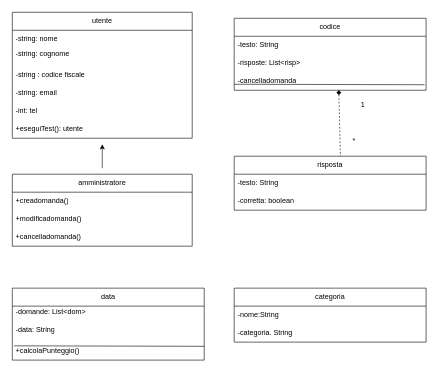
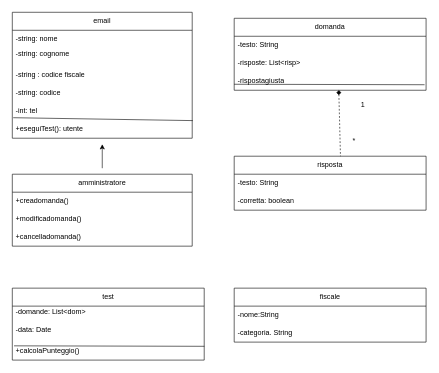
  <mxCell id="0" />
  <mxCell id="1" parent="0" />
- <mxCell id="2" value="utente" style="swimlane;fontStyle=0;childLayout=stackLayout;horizontal=1;startSize=30;horizontalStack=0;resizeParent=1;resizeParentMax=0;resizeLast=0;collapsible=1;marginBottom=0;whiteSpace=wrap;html=1;" vertex="1" parent="1"><mxGeometry x="20" y="20" width="300" height="210" as="geometry" /></mxCell>
+ <mxCell id="2" value="email" style="swimlane;fontStyle=0;childLayout=stackLayout;horizontal=1;startSize=30;horizontalStack=0;resizeParent=1;resizeParentMax=0;resizeLast=0;collapsible=1;marginBottom=0;whiteSpace=wrap;html=1;" vertex="1" parent="1"><mxGeometry x="20" y="20" width="300" height="210" as="geometry" /></mxCell>
  <mxCell id="3" value="-string: nome" style="text;strokeColor=none;fillColor=none;align=left;verticalAlign=middle;spacingLeft=4;spacingRight=4;overflow=hidden;points=[[0,0.5],[1,0.5]];portConstraint=eastwest;rotatable=0;whiteSpace=wrap;html=1;" vertex="1" parent="2"><mxGeometry y="30" width="300" height="30" as="geometry" /></mxCell>
  <mxCell id="4" value="-string: cognome&lt;div&gt;&lt;span style=&quot;color: rgba(0, 0, 0, 0); font-family: monospace; font-size: 0px; text-wrap-mode: nowrap;&quot;&gt;%3CmxGraphModel%3E%3Croot%3E%3CmxCell%20id%3D%220%22%2F%3E%3CmxCell%20id%3D%221%22%20parent%3D%220%22%2F%3E%3CmxCell%20id%3D%222%22%20value%3D%22Item%203%22%20style%3D%22text%3BstrokeColor%3Dnone%3BfillColor%3Dnone%3Balign%3Dleft%3BverticalAlign%3Dmiddle%3BspacingLeft%3D4%3BspacingRight%3D4%3Boverflow%3Dhidden%3Bpoints%3D%5B%5B0%2C0.5%5D%2C%5B1%2C0.5%5D%5D%3BportConstraint%3Deastwest%3Brotatable%3D0%3BwhiteSpace%3Dwrap%3Bhtml%3D1%3B%22%20vertex%3D%221%22%20parent%3D%221%22%3E%3CmxGeometry%20x%3D%2290%22%20y%3D%22170%22%20width%3D%22300%22%20height%3D%2230%22%20as%3D%22geometry%22%2F%3E%3C%2FmxCell%3E%3C%2Froot%3E%3C%2FmxGraphModel%3E&lt;/span&gt;&lt;/div&gt;" style="text;strokeColor=none;fillColor=none;align=left;verticalAlign=middle;spacingLeft=4;spacingRight=4;overflow=hidden;points=[[0,0.5],[1,0.5]];portConstraint=eastwest;rotatable=0;whiteSpace=wrap;html=1;" vertex="1" parent="2"><mxGeometry y="60" width="300" height="30" as="geometry" /></mxCell>
  <mxCell id="5" value="-string : codice fiscale" style="text;strokeColor=none;fillColor=none;align=left;verticalAlign=middle;spacingLeft=4;spacingRight=4;overflow=hidden;points=[[0,0.5],[1,0.5]];portConstraint=eastwest;rotatable=0;whiteSpace=wrap;html=1;" vertex="1" parent="2"><mxGeometry y="90" width="300" height="30" as="geometry" /></mxCell>
- <mxCell id="6" value="-string: email" style="text;strokeColor=none;fillColor=none;align=left;verticalAlign=middle;spacingLeft=4;spacingRight=4;overflow=hidden;points=[[0,0.5],[1,0.5]];portConstraint=eastwest;rotatable=0;whiteSpace=wrap;html=1;" vertex="1" parent="2"><mxGeometry y="120" width="300" height="30" as="geometry" /></mxCell>
+ <mxCell id="6" value="-string: codice" style="text;strokeColor=none;fillColor=none;align=left;verticalAlign=middle;spacingLeft=4;spacingRight=4;overflow=hidden;points=[[0,0.5],[1,0.5]];portConstraint=eastwest;rotatable=0;whiteSpace=wrap;html=1;" vertex="1" parent="2"><mxGeometry y="120" width="300" height="30" as="geometry" /></mxCell>
  <mxCell id="7" value="-int: tel" style="text;strokeColor=none;fillColor=none;align=left;verticalAlign=middle;spacingLeft=4;spacingRight=4;overflow=hidden;points=[[0,0.5],[1,0.5]];portConstraint=eastwest;rotatable=0;whiteSpace=wrap;html=1;" vertex="1" parent="2"><mxGeometry y="150" width="300" height="30" as="geometry" /></mxCell>
  <mxCell id="8" value="+eseguiTest(): utente" style="text;strokeColor=none;fillColor=none;align=left;verticalAlign=middle;spacingLeft=4;spacingRight=4;overflow=hidden;points=[[0,0.5],[1,0.5]];portConstraint=eastwest;rotatable=0;whiteSpace=wrap;html=1;" vertex="1" parent="2"><mxGeometry y="180" width="300" height="30" as="geometry" /></mxCell>
+ <mxCell id="9" value="" style="endArrow=none;html=1;rounded=0;exitX=0.005;exitY=0.86;exitDx=0;exitDy=0;exitPerimeter=0;entryX=1.003;entryY=0.02;entryDx=0;entryDy=0;entryPerimeter=0;" edge="1" parent="2" source="7" target="8"><mxGeometry width="50" height="50" relative="1" as="geometry"><mxPoint x="300" y="190" as="sourcePoint" /><mxPoint x="350" y="140" as="targetPoint" /></mxGeometry></mxCell>
  <mxCell id="10" value="" style="endArrow=classic;html=1;rounded=0;" edge="1" parent="1"><mxGeometry width="50" height="50" relative="1" as="geometry"><mxPoint x="170" y="280" as="sourcePoint" /><mxPoint x="170" y="240" as="targetPoint" /></mxGeometry></mxCell>
  <mxCell id="11" value="amministratore" style="swimlane;fontStyle=0;childLayout=stackLayout;horizontal=1;startSize=30;horizontalStack=0;resizeParent=1;resizeParentMax=0;resizeLast=0;collapsible=1;marginBottom=0;whiteSpace=wrap;html=1;" vertex="1" parent="1"><mxGeometry x="20" y="290" width="300" height="120" as="geometry" /></mxCell>
  <mxCell id="12" value="+creadomanda()" style="text;strokeColor=none;fillColor=none;align=left;verticalAlign=middle;spacingLeft=4;spacingRight=4;overflow=hidden;points=[[0,0.5],[1,0.5]];portConstraint=eastwest;rotatable=0;whiteSpace=wrap;html=1;" vertex="1" parent="11"><mxGeometry y="30" width="300" height="30" as="geometry" /></mxCell>
  <mxCell id="13" value="+modificadomanda()" style="text;strokeColor=none;fillColor=none;align=left;verticalAlign=middle;spacingLeft=4;spacingRight=4;overflow=hidden;points=[[0,0.5],[1,0.5]];portConstraint=eastwest;rotatable=0;whiteSpace=wrap;html=1;" vertex="1" parent="11"><mxGeometry y="60" width="300" height="30" as="geometry" /></mxCell>
  <mxCell id="14" value="+cancelladomanda()" style="text;strokeColor=none;fillColor=none;align=left;verticalAlign=middle;spacingLeft=4;spacingRight=4;overflow=hidden;points=[[0,0.5],[1,0.5]];portConstraint=eastwest;rotatable=0;whiteSpace=wrap;html=1;" vertex="1" parent="11"><mxGeometry y="90" width="300" height="30" as="geometry" /></mxCell>
- <mxCell id="15" value="data" style="swimlane;fontStyle=0;childLayout=stackLayout;horizontal=1;startSize=30;horizontalStack=0;resizeParent=1;resizeParentMax=0;resizeLast=0;collapsible=1;marginBottom=0;whiteSpace=wrap;html=1;" vertex="1" parent="1"><mxGeometry x="20" y="480" width="320" height="120" as="geometry" /></mxCell>
+ <mxCell id="15" value="test" style="swimlane;fontStyle=0;childLayout=stackLayout;horizontal=1;startSize=30;horizontalStack=0;resizeParent=1;resizeParentMax=0;resizeLast=0;collapsible=1;marginBottom=0;whiteSpace=wrap;html=1;" vertex="1" parent="1"><mxGeometry x="20" y="480" width="320" height="120" as="geometry" /></mxCell>
  <mxCell id="16" value="-domande: List&amp;lt;dom&amp;gt;&lt;div&gt;&lt;br&gt;&lt;/div&gt;" style="text;strokeColor=none;fillColor=none;align=left;verticalAlign=middle;spacingLeft=4;spacingRight=4;overflow=hidden;points=[[0,0.5],[1,0.5]];portConstraint=eastwest;rotatable=0;whiteSpace=wrap;html=1;" vertex="1" parent="15"><mxGeometry y="30" width="320" height="30" as="geometry" /></mxCell>
- <mxCell id="17" value="-data: String&lt;div&gt;&lt;br&gt;&lt;/div&gt;" style="text;strokeColor=none;fillColor=none;align=left;verticalAlign=middle;spacingLeft=4;spacingRight=4;overflow=hidden;points=[[0,0.5],[1,0.5]];portConstraint=eastwest;rotatable=0;whiteSpace=wrap;html=1;" vertex="1" parent="15"><mxGeometry y="60" width="320" height="30" as="geometry" /></mxCell>
+ <mxCell id="17" value="-data: Date&lt;div&gt;&lt;br&gt;&lt;/div&gt;" style="text;strokeColor=none;fillColor=none;align=left;verticalAlign=middle;spacingLeft=4;spacingRight=4;overflow=hidden;points=[[0,0.5],[1,0.5]];portConstraint=eastwest;rotatable=0;whiteSpace=wrap;html=1;" vertex="1" parent="15"><mxGeometry y="60" width="320" height="30" as="geometry" /></mxCell>
  <mxCell id="18" value="+calcolaPunteggio()" style="text;strokeColor=none;fillColor=none;align=left;verticalAlign=middle;spacingLeft=4;spacingRight=4;overflow=hidden;points=[[0,0.5],[1,0.5]];portConstraint=eastwest;rotatable=0;whiteSpace=wrap;html=1;" vertex="1" parent="15"><mxGeometry y="90" width="320" height="30" as="geometry" /></mxCell>
  <mxCell id="19" value="" style="endArrow=none;html=1;rounded=0;entryX=0.009;entryY=0.207;entryDx=0;entryDy=0;entryPerimeter=0;exitX=1.001;exitY=0.233;exitDx=0;exitDy=0;exitPerimeter=0;" edge="1" parent="15" source="18" target="18"><mxGeometry width="50" height="50" relative="1" as="geometry"><mxPoint x="-90" y="210" as="sourcePoint" /><mxPoint x="-40" y="160" as="targetPoint" /></mxGeometry></mxCell>
- <mxCell id="20" value="codice" style="swimlane;fontStyle=0;childLayout=stackLayout;horizontal=1;startSize=30;horizontalStack=0;resizeParent=1;resizeParentMax=0;resizeLast=0;collapsible=1;marginBottom=0;whiteSpace=wrap;html=1;" vertex="1" parent="1"><mxGeometry x="390" y="30" width="320" height="120" as="geometry" /></mxCell>
+ <mxCell id="20" value="domanda" style="swimlane;fontStyle=0;childLayout=stackLayout;horizontal=1;startSize=30;horizontalStack=0;resizeParent=1;resizeParentMax=0;resizeLast=0;collapsible=1;marginBottom=0;whiteSpace=wrap;html=1;" vertex="1" parent="1"><mxGeometry x="390" y="30" width="320" height="120" as="geometry" /></mxCell>
  <mxCell id="21" value="-testo: String" style="text;strokeColor=none;fillColor=none;align=left;verticalAlign=middle;spacingLeft=4;spacingRight=4;overflow=hidden;points=[[0,0.5],[1,0.5]];portConstraint=eastwest;rotatable=0;whiteSpace=wrap;html=1;" vertex="1" parent="20"><mxGeometry y="30" width="320" height="30" as="geometry" /></mxCell>
  <mxCell id="22" value="-risposte: List&amp;lt;risp&amp;gt;" style="text;strokeColor=none;fillColor=none;align=left;verticalAlign=middle;spacingLeft=4;spacingRight=4;overflow=hidden;points=[[0,0.5],[1,0.5]];portConstraint=eastwest;rotatable=0;whiteSpace=wrap;html=1;" vertex="1" parent="20"><mxGeometry y="60" width="320" height="30" as="geometry" /></mxCell>
- <mxCell id="23" value="-cancelladomanda" style="text;strokeColor=none;fillColor=none;align=left;verticalAlign=middle;spacingLeft=4;spacingRight=4;overflow=hidden;points=[[0,0.5],[1,0.5]];portConstraint=eastwest;rotatable=0;whiteSpace=wrap;html=1;" vertex="1" parent="20"><mxGeometry y="90" width="320" height="30" as="geometry" /></mxCell>
+ <mxCell id="23" value="-rispostagiusta" style="text;strokeColor=none;fillColor=none;align=left;verticalAlign=middle;spacingLeft=4;spacingRight=4;overflow=hidden;points=[[0,0.5],[1,0.5]];portConstraint=eastwest;rotatable=0;whiteSpace=wrap;html=1;" vertex="1" parent="20"><mxGeometry y="90" width="320" height="30" as="geometry" /></mxCell>
  <mxCell id="24" value="" style="endArrow=none;html=1;rounded=0;entryX=0.009;entryY=0.207;entryDx=0;entryDy=0;entryPerimeter=0;exitX=1.001;exitY=0.233;exitDx=0;exitDy=0;exitPerimeter=0;" edge="1" parent="20"><mxGeometry width="50" height="50" relative="1" as="geometry"><mxPoint x="317.44" y="110.78" as="sourcePoint" /><mxPoint x="1.092e-13" y="110.0" as="targetPoint" /></mxGeometry></mxCell>
  <mxCell id="25" value="" style="endArrow=diamond;dashed=1;html=1;rounded=0;entryX=0.545;entryY=0.993;entryDx=0;entryDy=0;entryPerimeter=0;exitX=0.554;exitY=0.022;exitDx=0;exitDy=0;exitPerimeter=0;" edge="1" parent="1" source="28" target="23"><mxGeometry width="50" height="50" relative="1" as="geometry"><mxPoint x="574" y="490" as="sourcePoint" /><mxPoint x="370" y="190" as="targetPoint" /></mxGeometry></mxCell>
  <mxCell id="26" value="1" style="text;html=1;align=center;verticalAlign=middle;whiteSpace=wrap;rounded=0;" vertex="1" parent="1"><mxGeometry x="575" y="160" width="60" height="30" as="geometry" /></mxCell>
  <mxCell id="27" value="*" style="text;html=1;align=center;verticalAlign=middle;whiteSpace=wrap;rounded=0;" vertex="1" parent="1"><mxGeometry x="560" y="220" width="60" height="30" as="geometry" /></mxCell>
  <mxCell id="28" value="risposta" style="swimlane;fontStyle=0;childLayout=stackLayout;horizontal=1;startSize=30;horizontalStack=0;resizeParent=1;resizeParentMax=0;resizeLast=0;collapsible=1;marginBottom=0;whiteSpace=wrap;html=1;" vertex="1" parent="1"><mxGeometry x="390" y="260" width="320" height="90" as="geometry" /></mxCell>
  <mxCell id="29" value="-testo: String" style="text;strokeColor=none;fillColor=none;align=left;verticalAlign=middle;spacingLeft=4;spacingRight=4;overflow=hidden;points=[[0,0.5],[1,0.5]];portConstraint=eastwest;rotatable=0;whiteSpace=wrap;html=1;" vertex="1" parent="28"><mxGeometry y="30" width="320" height="30" as="geometry" /></mxCell>
  <mxCell id="30" value="-corretta: boolean" style="text;strokeColor=none;fillColor=none;align=left;verticalAlign=middle;spacingLeft=4;spacingRight=4;overflow=hidden;points=[[0,0.5],[1,0.5]];portConstraint=eastwest;rotatable=0;whiteSpace=wrap;html=1;" vertex="1" parent="28"><mxGeometry y="60" width="320" height="30" as="geometry" /></mxCell>
- <mxCell id="31" value="categoria" style="swimlane;fontStyle=0;childLayout=stackLayout;horizontal=1;startSize=30;horizontalStack=0;resizeParent=1;resizeParentMax=0;resizeLast=0;collapsible=1;marginBottom=0;whiteSpace=wrap;html=1;" vertex="1" parent="1"><mxGeometry x="390" y="480" width="320" height="90" as="geometry" /></mxCell>
+ <mxCell id="31" value="fiscale" style="swimlane;fontStyle=0;childLayout=stackLayout;horizontal=1;startSize=30;horizontalStack=0;resizeParent=1;resizeParentMax=0;resizeLast=0;collapsible=1;marginBottom=0;whiteSpace=wrap;html=1;" vertex="1" parent="1"><mxGeometry x="390" y="480" width="320" height="90" as="geometry" /></mxCell>
  <mxCell id="32" value="-nome:String" style="text;strokeColor=none;fillColor=none;align=left;verticalAlign=middle;spacingLeft=4;spacingRight=4;overflow=hidden;points=[[0,0.5],[1,0.5]];portConstraint=eastwest;rotatable=0;whiteSpace=wrap;html=1;" vertex="1" parent="31"><mxGeometry y="30" width="320" height="30" as="geometry" /></mxCell>
  <mxCell id="33" value="-categoria. String" style="text;strokeColor=none;fillColor=none;align=left;verticalAlign=middle;spacingLeft=4;spacingRight=4;overflow=hidden;points=[[0,0.5],[1,0.5]];portConstraint=eastwest;rotatable=0;whiteSpace=wrap;html=1;" vertex="1" parent="31"><mxGeometry y="60" width="320" height="30" as="geometry" /></mxCell>
